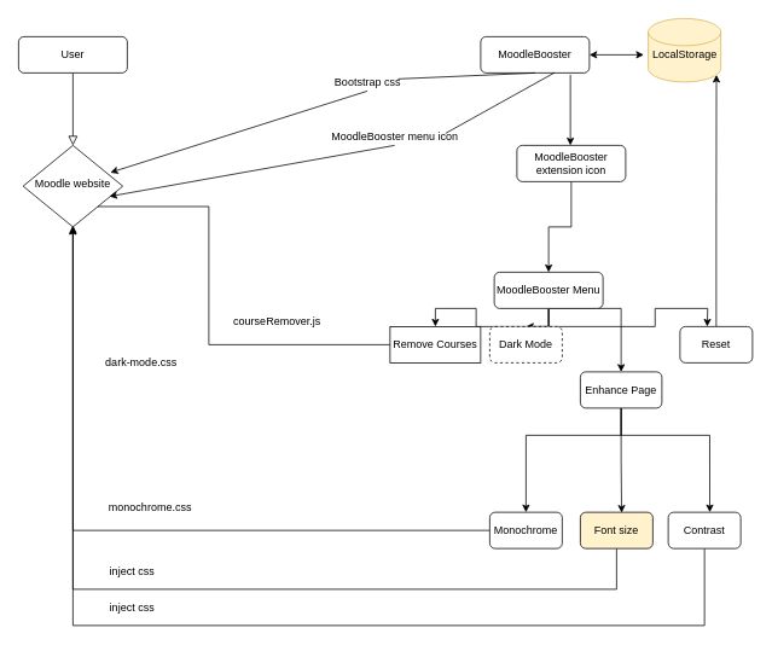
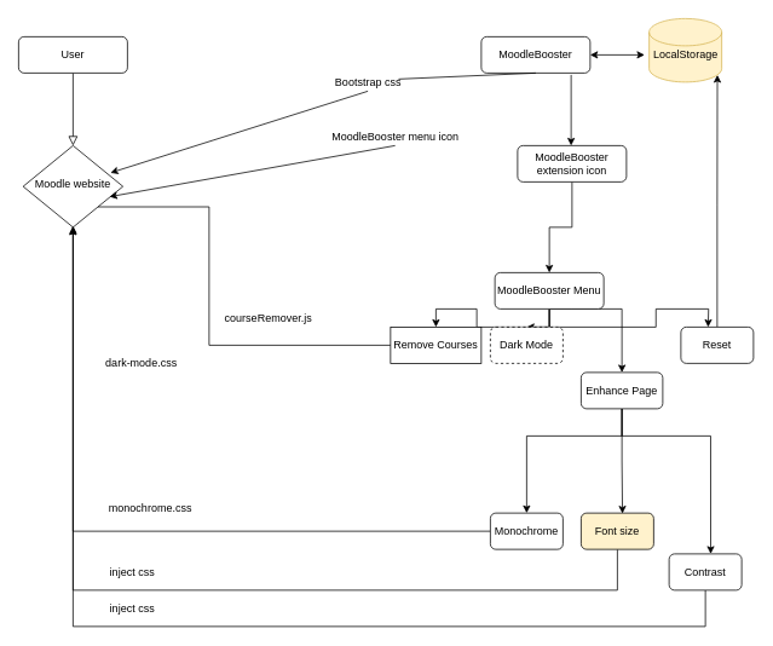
  <mxCell id="0" />
  <mxCell id="1" parent="0" />
  <mxCell id="2" value="" style="rounded=0;html=1;jettySize=auto;orthogonalLoop=1;fontSize=11;endArrow=block;endFill=0;endSize=8;strokeWidth=1;shadow=0;labelBackgroundColor=none;edgeStyle=orthogonalEdgeStyle;" parent="1" source="3" target="4" edge="1"><mxGeometry relative="1" as="geometry" /></mxCell>
  <mxCell id="3" value="User" style="rounded=1;whiteSpace=wrap;html=1;fontSize=12;glass=0;strokeWidth=1;shadow=0;" parent="1" vertex="1"><mxGeometry x="20" y="40" width="120" height="40" as="geometry" /></mxCell>
  <mxCell id="4" value="Moodle website" style="rhombus;whiteSpace=wrap;html=1;shadow=0;fontFamily=Helvetica;fontSize=12;align=center;strokeWidth=1;spacing=6;spacingTop=-4;" parent="1" vertex="1"><mxGeometry x="25" y="160" width="110" height="90" as="geometry" /></mxCell>
  <mxCell id="5" style="edgeStyle=orthogonalEdgeStyle;rounded=0;orthogonalLoop=1;jettySize=auto;html=1;startArrow=classic;startFill=1;endArrow=classic;endFill=1;" edge="1" parent="1" source="6"><mxGeometry relative="1" as="geometry"><mxPoint x="710" y="60" as="targetPoint" /><Array as="points"><mxPoint x="710" y="60" /><mxPoint x="710" y="60" /></Array></mxGeometry></mxCell>
  <mxCell id="6" value="MoodleBooster" style="rounded=1;whiteSpace=wrap;html=1;fontSize=12;glass=0;strokeWidth=1;shadow=0;" parent="1" vertex="1"><mxGeometry x="530" y="40" width="120" height="40" as="geometry" /></mxCell>
  <mxCell id="7" value="" style="endArrow=classic;html=1;exitX=0.5;exitY=1;exitDx=0;exitDy=0;entryX=0.875;entryY=0.333;entryDx=0;entryDy=0;entryPerimeter=0;startArrow=none;" edge="1" parent="1" source="8" target="4"><mxGeometry width="50" height="50" relative="1" as="geometry"><mxPoint x="400" y="270" as="sourcePoint" /><mxPoint x="450" y="220" as="targetPoint" /></mxGeometry></mxCell>
  <mxCell id="8" value="Bootstrap css" style="text;html=1;align=center;verticalAlign=middle;resizable=0;points=[];autosize=1;strokeColor=none;" vertex="1" parent="1"><mxGeometry x="360" y="80" width="90" height="20" as="geometry" /></mxCell>
  <mxCell id="9" value="" style="endArrow=none;html=1;exitX=0.5;exitY=1;exitDx=0;exitDy=0;entryX=0.875;entryY=0.333;entryDx=0;entryDy=0;entryPerimeter=0;" edge="1" parent="1" source="6" target="8"><mxGeometry width="50" height="50" relative="1" as="geometry"><mxPoint x="590" y="80" as="sourcePoint" /><mxPoint x="246.25" y="189.97" as="targetPoint" /></mxGeometry></mxCell>
  <mxCell id="10" value="" style="endArrow=classic;html=1;exitX=0.5;exitY=1;exitDx=0;exitDy=0;entryX=0.866;entryY=0.626;entryDx=0;entryDy=0;entryPerimeter=0;startArrow=none;" edge="1" parent="1" source="11" target="4"><mxGeometry width="50" height="50" relative="1" as="geometry"><mxPoint x="410" y="310" as="sourcePoint" /><mxPoint x="256.25" y="229.97" as="targetPoint" /></mxGeometry></mxCell>
  <mxCell id="11" value="MoodleBooster menu icon" style="text;html=1;align=center;verticalAlign=middle;resizable=0;points=[];autosize=1;strokeColor=none;" vertex="1" parent="1"><mxGeometry x="360" y="140" width="150" height="20" as="geometry" /></mxCell>
- <mxCell id="12" value="" style="endArrow=none;html=1;exitX=0.68;exitY=0.993;exitDx=0;exitDy=0;entryX=0.875;entryY=0.333;entryDx=0;entryDy=0;entryPerimeter=0;exitPerimeter=0;" edge="1" parent="1" target="11" source="6"><mxGeometry width="50" height="50" relative="1" as="geometry"><mxPoint x="620" y="110" as="sourcePoint" /><mxPoint x="256.25" y="229.97" as="targetPoint" /></mxGeometry></mxCell>
  <mxCell id="13" value="" style="endArrow=classic;html=1;" edge="1" parent="1" target="20"><mxGeometry width="50" height="50" relative="1" as="geometry"><mxPoint x="629" y="82" as="sourcePoint" /><mxPoint x="627" y="190" as="targetPoint" /><Array as="points"><mxPoint x="629" y="160" /></Array></mxGeometry></mxCell>
  <mxCell id="14" style="edgeStyle=orthogonalEdgeStyle;rounded=0;orthogonalLoop=1;jettySize=auto;html=1;startArrow=none;startFill=0;endArrow=classic;endFill=1;exitX=0.5;exitY=1;exitDx=0;exitDy=0;" edge="1" parent="1" source="18" target="22"><mxGeometry relative="1" as="geometry" /></mxCell>
  <mxCell id="15" style="edgeStyle=orthogonalEdgeStyle;rounded=0;orthogonalLoop=1;jettySize=auto;html=1;startArrow=none;startFill=0;endArrow=classic;endFill=1;" edge="1" parent="1" source="18" target="23"><mxGeometry relative="1" as="geometry" /></mxCell>
  <mxCell id="16" style="edgeStyle=orthogonalEdgeStyle;rounded=0;orthogonalLoop=1;jettySize=auto;html=1;entryX=0.5;entryY=0;entryDx=0;entryDy=0;startArrow=none;startFill=0;endArrow=classic;endFill=1;exitX=0.5;exitY=1;exitDx=0;exitDy=0;" edge="1" parent="1" source="18" target="27"><mxGeometry relative="1" as="geometry"><Array as="points"><mxPoint x="630" y="340" /><mxPoint x="685" y="340" /></Array></mxGeometry></mxCell>
  <mxCell id="17" style="edgeStyle=orthogonalEdgeStyle;rounded=0;orthogonalLoop=1;jettySize=auto;html=1;startArrow=none;startFill=0;endArrow=classic;endFill=1;exitX=0.5;exitY=1;exitDx=0;exitDy=0;" edge="1" parent="1" source="18"><mxGeometry relative="1" as="geometry"><mxPoint x="780" y="360" as="targetPoint" /></mxGeometry></mxCell>
  <mxCell id="18" value="MoodleBooster Menu" style="rounded=1;whiteSpace=wrap;html=1;fontSize=12;glass=0;strokeWidth=1;shadow=0;" vertex="1" parent="1"><mxGeometry x="545" y="300" width="120" height="40" as="geometry" /></mxCell>
  <mxCell id="19" style="edgeStyle=orthogonalEdgeStyle;rounded=0;orthogonalLoop=1;jettySize=auto;html=1;startArrow=none;startFill=0;endArrow=classic;endFill=1;" edge="1" parent="1" source="20" target="18"><mxGeometry relative="1" as="geometry" /></mxCell>
  <mxCell id="20" value="MoodleBooster extension icon" style="rounded=1;whiteSpace=wrap;html=1;fontSize=12;glass=0;strokeWidth=1;shadow=0;" vertex="1" parent="1"><mxGeometry x="570" y="160" width="120" height="40" as="geometry" /></mxCell>
  <mxCell id="21" style="edgeStyle=orthogonalEdgeStyle;rounded=0;orthogonalLoop=1;jettySize=auto;html=1;entryX=1;entryY=1;entryDx=0;entryDy=0;startArrow=none;startFill=0;endArrow=none;endFill=1;" edge="1" parent="1" source="22" target="4"><mxGeometry relative="1" as="geometry"><Array as="points"><mxPoint x="230" y="380" /><mxPoint x="230" y="227" /></Array></mxGeometry></mxCell>
  <mxCell id="22" value="Remove Courses" style="whiteSpace=wrap;html=1;fontSize=12;glass=0;strokeWidth=1;shadow=0;rounded=0;" vertex="1" parent="1"><mxGeometry x="430" y="360" width="100" height="40" as="geometry" /></mxCell>
  <mxCell id="23" value="Dark Mode" style="rounded=1;whiteSpace=wrap;html=1;fontSize=12;glass=0;strokeWidth=1;shadow=0;dashed=1;" vertex="1" parent="1"><mxGeometry x="540" y="360" width="80" height="40" as="geometry" /></mxCell>
  <mxCell id="24" style="edgeStyle=orthogonalEdgeStyle;rounded=0;orthogonalLoop=1;jettySize=auto;html=1;entryX=0.5;entryY=0;entryDx=0;entryDy=0;startArrow=none;startFill=0;endArrow=classic;endFill=1;exitX=0.5;exitY=1;exitDx=0;exitDy=0;" edge="1" parent="1" source="27" target="31"><mxGeometry relative="1" as="geometry"><mxPoint x="685" y="410" as="sourcePoint" /><Array as="points"><mxPoint x="685" y="480" /><mxPoint x="580" y="480" /></Array></mxGeometry></mxCell>
  <mxCell id="25" style="edgeStyle=orthogonalEdgeStyle;rounded=0;orthogonalLoop=1;jettySize=auto;html=1;entryX=0.573;entryY=-0.001;entryDx=0;entryDy=0;entryPerimeter=0;startArrow=none;startFill=0;endArrow=classic;endFill=1;" edge="1" parent="1" source="27" target="35"><mxGeometry relative="1" as="geometry"><Array as="points"><mxPoint x="685" y="480" /><mxPoint x="783" y="480" /></Array></mxGeometry></mxCell>
  <mxCell id="26" style="edgeStyle=orthogonalEdgeStyle;rounded=0;orthogonalLoop=1;jettySize=auto;html=1;entryX=0.57;entryY=0.012;entryDx=0;entryDy=0;entryPerimeter=0;startArrow=none;startFill=0;endArrow=classic;endFill=1;" edge="1" parent="1" source="27" target="33"><mxGeometry relative="1" as="geometry" /></mxCell>
  <mxCell id="27" value="Enhance Page" style="rounded=1;whiteSpace=wrap;html=1;fontSize=12;glass=0;strokeWidth=1;shadow=0;" vertex="1" parent="1"><mxGeometry x="640" y="410" width="90" height="40" as="geometry" /></mxCell>
  <mxCell id="28" style="edgeStyle=orthogonalEdgeStyle;rounded=0;orthogonalLoop=1;jettySize=auto;html=1;entryX=0.94;entryY=0.888;entryDx=0;entryDy=0;entryPerimeter=0;startArrow=none;startFill=0;endArrow=classic;endFill=1;" edge="1" parent="1" source="29" target="41"><mxGeometry relative="1" as="geometry" /></mxCell>
  <mxCell id="29" value="Reset" style="rounded=1;whiteSpace=wrap;html=1;fontSize=12;glass=0;strokeWidth=1;shadow=0;" vertex="1" parent="1"><mxGeometry x="750" y="360" width="80" height="40" as="geometry" /></mxCell>
  <mxCell id="30" style="edgeStyle=orthogonalEdgeStyle;rounded=0;orthogonalLoop=1;jettySize=auto;html=1;startArrow=none;startFill=0;endArrow=classic;endFill=1;" edge="1" parent="1" source="31" target="4"><mxGeometry relative="1" as="geometry" /></mxCell>
  <mxCell id="31" value="Monochrome" style="rounded=1;whiteSpace=wrap;html=1;fontSize=12;glass=0;strokeWidth=1;shadow=0;" vertex="1" parent="1"><mxGeometry x="540" y="565" width="80" height="40" as="geometry" /></mxCell>
  <mxCell id="32" style="edgeStyle=orthogonalEdgeStyle;rounded=0;orthogonalLoop=1;jettySize=auto;html=1;startArrow=none;startFill=0;endArrow=classic;endFill=1;" edge="1" parent="1" source="33"><mxGeometry relative="1" as="geometry"><mxPoint x="80" y="248.447" as="targetPoint" /><Array as="points"><mxPoint x="680" y="650" /><mxPoint x="80" y="650" /></Array></mxGeometry></mxCell>
  <mxCell id="33" value="Font size" style="rounded=1;whiteSpace=wrap;html=1;fontSize=12;glass=0;strokeWidth=1;shadow=0;fillColor=#fff2cc;" vertex="1" parent="1"><mxGeometry x="640" y="565" width="80" height="40" as="geometry" /></mxCell>
  <mxCell id="34" style="edgeStyle=orthogonalEdgeStyle;rounded=0;orthogonalLoop=1;jettySize=auto;html=1;entryX=0.5;entryY=1;entryDx=0;entryDy=0;startArrow=none;startFill=0;endArrow=classic;endFill=1;" edge="1" parent="1" source="35" target="4"><mxGeometry relative="1" as="geometry"><Array as="points"><mxPoint x="777" y="690" /><mxPoint x="80" y="690" /></Array></mxGeometry></mxCell>
- <mxCell id="35" value="Contrast" style="rounded=1;whiteSpace=wrap;html=1;fontSize=12;glass=0;strokeWidth=1;shadow=0;" vertex="1" parent="1"><mxGeometry x="737" y="565" width="80" height="40" as="geometry" /></mxCell>
- <mxCell id="36" value="courseRemover.js" style="text;html=1;align=center;verticalAlign=middle;resizable=0;points=[];autosize=1;strokeColor=none;" vertex="1" parent="1"><mxGeometry x="250" y="345" width="110" height="20" as="geometry" /></mxCell>
+ <mxCell id="35" value="Contrast" style="rounded=1;whiteSpace=wrap;html=1;fontSize=12;glass=0;strokeWidth=1;shadow=0;" vertex="1" parent="1"><mxGeometry x="737" y="610" width="80" height="40" as="geometry" /></mxCell>
+ <mxCell id="36" value="courseRemover.js" style="text;html=1;align=center;verticalAlign=middle;resizable=0;points=[];autosize=1;strokeColor=none;" vertex="1" parent="1"><mxGeometry x="240" y="340" width="110" height="20" as="geometry" /></mxCell>
  <mxCell id="37" value="dark-mode.css" style="text;html=1;align=center;verticalAlign=middle;resizable=0;points=[];autosize=1;strokeColor=none;" vertex="1" parent="1"><mxGeometry x="110" y="390" width="90" height="20" as="geometry" /></mxCell>
  <mxCell id="38" value="monochrome.css" style="text;html=1;align=center;verticalAlign=middle;resizable=0;points=[];autosize=1;strokeColor=none;" vertex="1" parent="1"><mxGeometry x="110" y="550" width="110" height="20" as="geometry" /></mxCell>
  <mxCell id="39" value="inject css" style="text;html=1;align=center;verticalAlign=middle;resizable=0;points=[];autosize=1;strokeColor=none;" vertex="1" parent="1"><mxGeometry x="110" y="620" width="70" height="20" as="geometry" /></mxCell>
  <mxCell id="40" value="inject css" style="text;html=1;align=center;verticalAlign=middle;resizable=0;points=[];autosize=1;strokeColor=none;" vertex="1" parent="1"><mxGeometry x="110" y="660" width="70" height="20" as="geometry" /></mxCell>
  <mxCell id="41" value="" style="shape=cylinder3;whiteSpace=wrap;html=1;boundedLbl=1;backgroundOutline=1;size=15;fillColor=#fff2cc;strokeColor=#d6b656;" vertex="1" parent="1"><mxGeometry x="715" y="20" width="80" height="70" as="geometry" /></mxCell>
  <mxCell id="42" value="LocalStorage" style="text;html=1;align=center;verticalAlign=middle;resizable=0;points=[];autosize=1;strokeColor=none;" vertex="1" parent="1"><mxGeometry x="710" y="50" width="90" height="20" as="geometry" /></mxCell>
